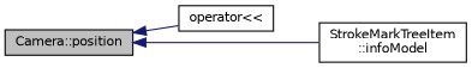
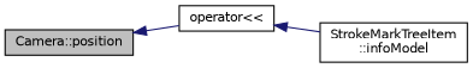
  digraph {
    rankdir=LR
    node [color=black fillcolor=white fontname=Helvetica fontsize=10 shape=record style=filled]
    edge [color=midnightblue dir=back fontname=Helvetica fontsize=10 labelfontname=Helvetica labelfontsize=10 style=solid]
    n1 [fillcolor=grey75 fontcolor=black height=0.2 label="Camera::position" width=0.4]
    n2 [height=0.2 label="operator\<\<" width=0.4]
    n3 [height=0.2 label="StrokeMarkTreeItem\l::infoModel" width=0.4]
    n1 -> n2
-   n1 -> n3
+   n2 -> n3
  }
